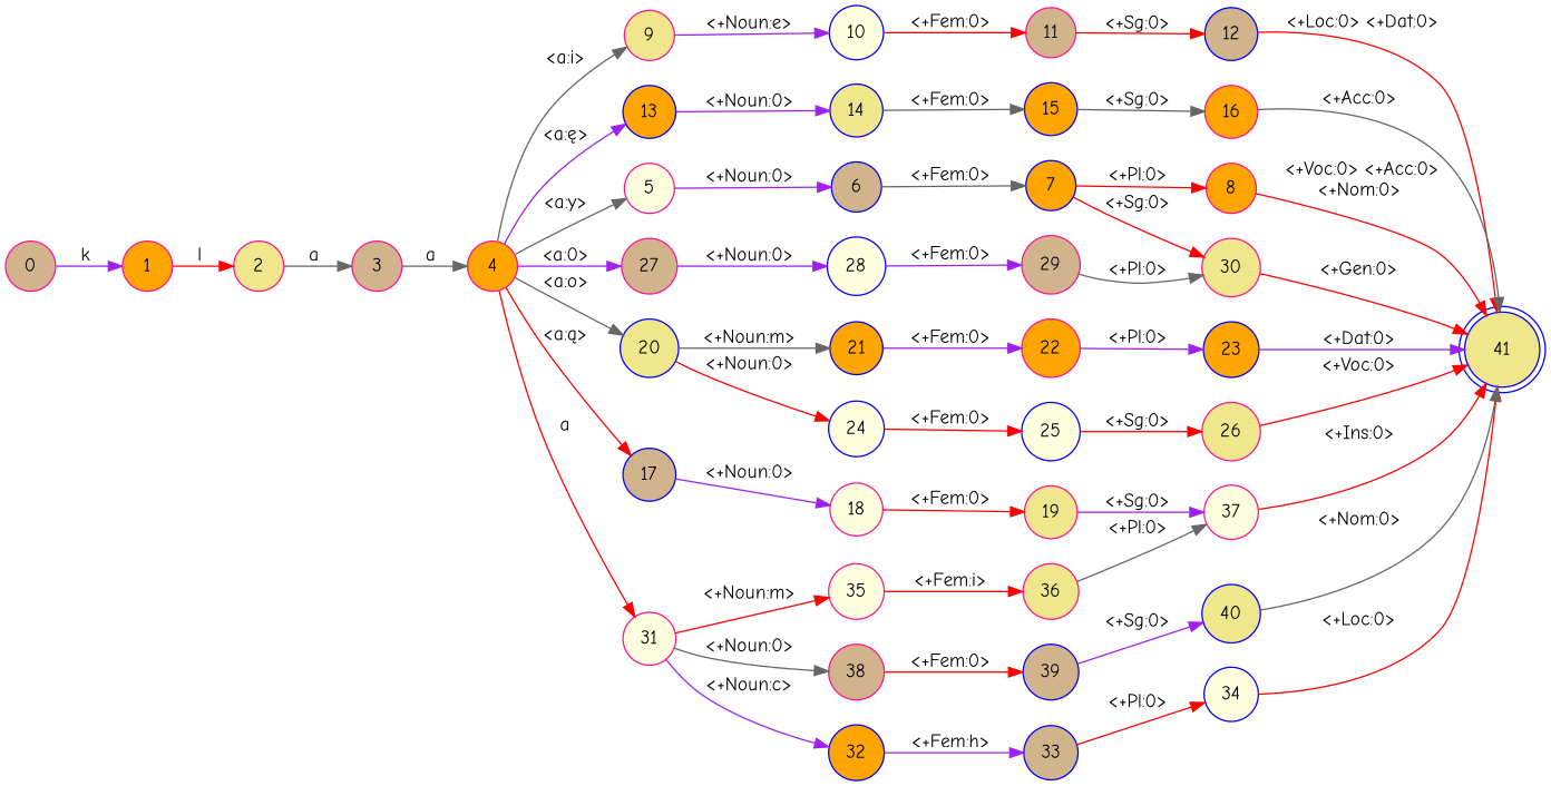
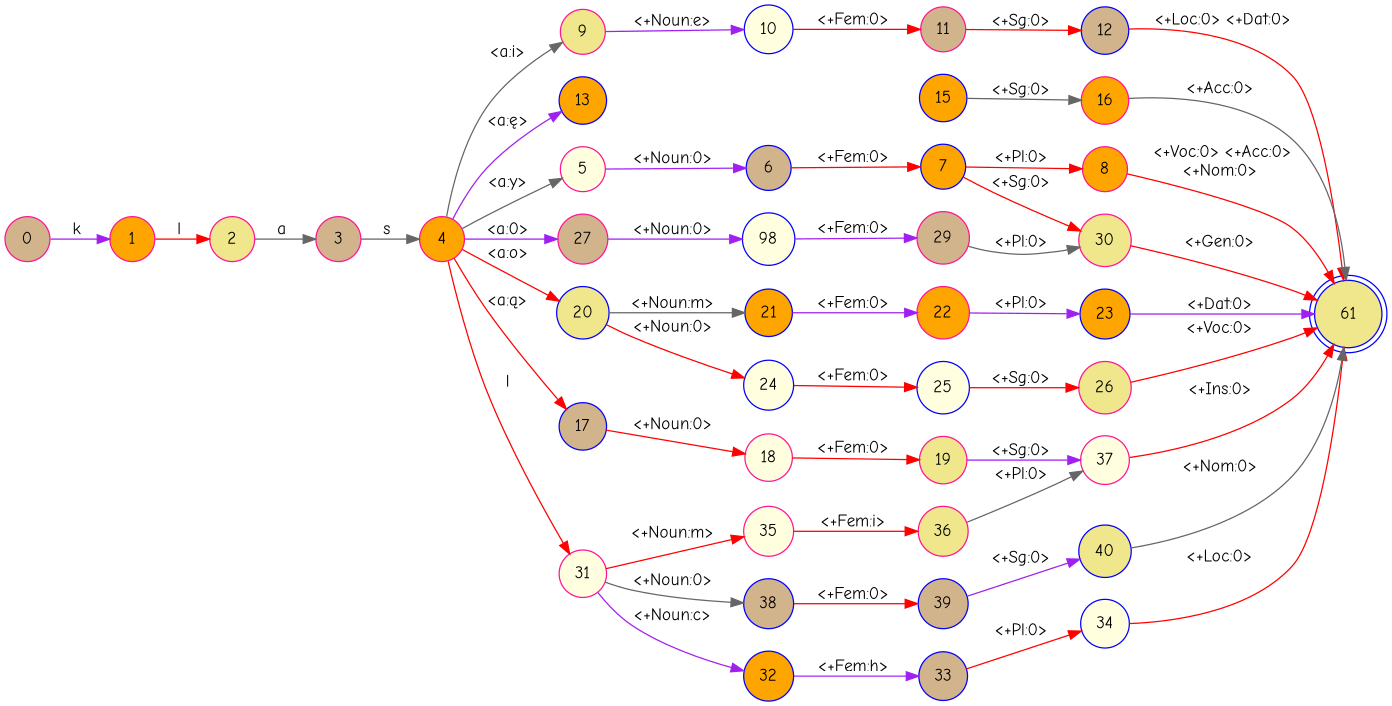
  digraph {
    fontname="Comic Neue"
    rankdir=LR
    node [color=deeppink fillcolor=orange fontname="Comic Neue" shape=circle style=filled]
    edge [color=red fontname="Comic Neue"]
    1
    0 [fillcolor=tan]
    2 [fillcolor=khaki]
    3 [fillcolor=tan]
    4
    5 [fillcolor=lightyellow]
    9 [fillcolor=khaki]
    13 [color=blue]
    17 [color=blue fillcolor=tan]
    20 [color=blue fillcolor=khaki]
    27 [fillcolor=tan]
    31 [fillcolor=lightyellow]
    6 [color=blue fillcolor=tan]
    10 [color=blue fillcolor=lightyellow]
-   14 [color=blue fillcolor=khaki]
    18 [fillcolor=lightyellow]
    21 [color=blue]
    24 [color=blue fillcolor=lightyellow]
-   28 [color=blue fillcolor=lightyellow]
+   28 [color=blue fillcolor=lightyellow label=98]
    32 [color=blue]
    35 [fillcolor=lightyellow]
-   38 [fillcolor=tan]
+   38 [color=blue fillcolor=tan]
    7 [color=blue]
    8
    30 [fillcolor=khaki]
-   41 [color=blue fillcolor=khaki shape=doublecircle]
+   41 [color=blue fillcolor=khaki shape=doublecircle label=61]
    11 [fillcolor=tan]
    12 [color=blue fillcolor=tan]
    15 [color=blue]
    16
    19 [fillcolor=khaki]
    37 [fillcolor=lightyellow]
    22
    25 [color=blue fillcolor=lightyellow]
    23 [color=blue]
    26 [fillcolor=khaki]
    29 [fillcolor=tan]
    33 [color=blue fillcolor=tan]
    36 [fillcolor=khaki]
    39 [color=blue fillcolor=tan]
    34 [color=blue fillcolor=lightyellow]
    40 [color=blue fillcolor=khaki]
    1 -> 2 [label="l "]
    0 -> 1 [color=purple label="k "]
    2 -> 3 [color=gray40 label="a "]
-   3 -> 4 [color=gray40 label="a "]
+   3 -> 4 [color=gray40 label="s "]
    4 -> 5 [color=gray40 label="<a:y> "]
    4 -> 9 [color=gray40 label="<a:i> "]
    4 -> 13 [color=purple label="<a:ę> "]
    4 -> 17 [label="<a:ą> "]
-   4 -> 20 [color=gray40 label="<a:o> "]
+   4 -> 20 [label="<a:o> "]
    4 -> 27 [color=purple label="<a:0> "]
-   4 -> 31 [label="a "]
+   4 -> 31 [label="l "]
    5 -> 6 [color=purple label="<+Noun:0> "]
    9 -> 10 [color=purple label="<+Noun:e> "]
-   13 -> 14 [color=purple label="<+Noun:0> "]
-   17 -> 18 [color=purple label="<+Noun:0> "]
+   17 -> 18 [label="<+Noun:0> "]
    20 -> 21 [color=gray40 label="<+Noun:m> "]
    20 -> 24 [label="<+Noun:0> "]
    27 -> 28 [color=purple label="<+Noun:0> "]
    31 -> 32 [color=purple label="<+Noun:c> "]
    31 -> 35 [label="<+Noun:m> "]
    31 -> 38 [color=gray40 label="<+Noun:0> "]
-   6 -> 7 [color=gray40 label="<+Fem:0> "]
+   6 -> 7 [label="<+Fem:0> "]
    10 -> 11 [label="<+Fem:0> "]
-   14 -> 15 [color=gray40 label="<+Fem:0> "]
    18 -> 19 [label="<+Fem:0> "]
    21 -> 22 [color=purple label="<+Fem:0> "]
    24 -> 25 [label="<+Fem:0> "]
    28 -> 29 [color=purple label="<+Fem:0> "]
    32 -> 33 [color=purple label="<+Fem:h> "]
    35 -> 36 [label="<+Fem:i> "]
    38 -> 39 [label="<+Fem:0> "]
    7 -> 8 [label="<+Pl:0> "]
    7 -> 30 [label="<+Sg:0> "]
    8 -> 41 [label="<+Voc:0> <+Acc:0>\n<+Nom:0> "]
    30 -> 41 [label="<+Gen:0> "]
    11 -> 12 [label="<+Sg:0> "]
    12 -> 41 [label="<+Loc:0> <+Dat:0>\n"]
    15 -> 16 [color=gray40 label="<+Sg:0> "]
    16 -> 41 [color=gray40 label="<+Acc:0> "]
    19 -> 37 [color=purple label="<+Sg:0> "]
    37 -> 41 [label="<+Ins:0> "]
    22 -> 23 [color=purple label="<+Pl:0> "]
    25 -> 26 [label="<+Sg:0> "]
    23 -> 41 [color=purple label="<+Dat:0> "]
    26 -> 41 [label="<+Voc:0> "]
    29 -> 30 [color=gray40 label="<+Pl:0> "]
    33 -> 34 [label="<+Pl:0> "]
    36 -> 37 [color=gray40 label="<+Pl:0> "]
    39 -> 40 [color=purple label="<+Sg:0> "]
    34 -> 41 [label="<+Loc:0> "]
    40 -> 41 [color=gray40 label="<+Nom:0> "]
  }
